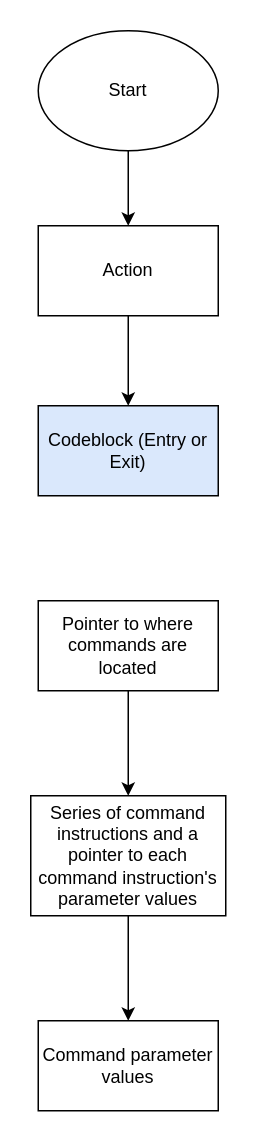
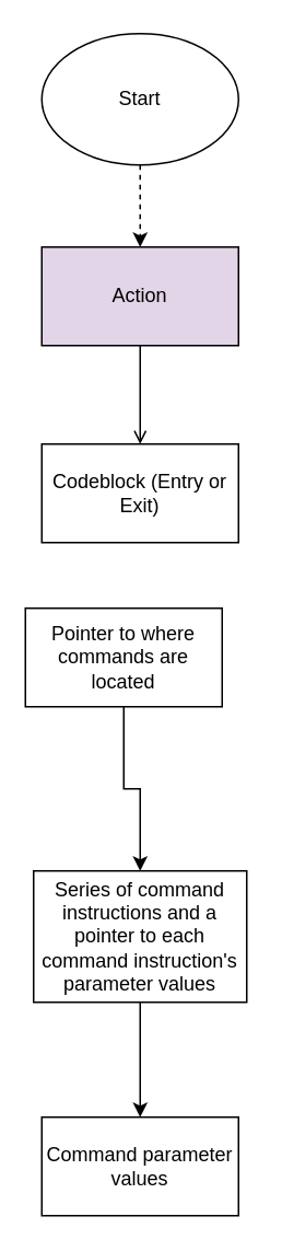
  <mxCell id="0" />
  <mxCell id="1" parent="0" />
- <mxCell id="2" style="edgeStyle=orthogonalEdgeStyle;rounded=0;orthogonalLoop=1;jettySize=auto;html=1;entryX=0.5;entryY=0;entryDx=0;entryDy=0;exitX=0.5;exitY=1;exitDx=0;exitDy=0;" parent="1" source="3" target="4" edge="1"><mxGeometry relative="1" as="geometry"><mxPoint x="85" y="360" as="targetPoint" /></mxGeometry></mxCell>
- <mxCell id="3" value="Action" style="rounded=0;whiteSpace=wrap;html=1;" parent="1" vertex="1"><mxGeometry x="25" y="150" width="120" height="60" as="geometry" /></mxCell>
- <mxCell id="4" value="Codeblock (Entry or Exit)" style="rounded=0;whiteSpace=wrap;html=1;fillColor=#dae8fc;" parent="1" vertex="1"><mxGeometry x="25" y="270" width="120" height="60" as="geometry" /></mxCell>
- <mxCell id="5" style="edgeStyle=orthogonalEdgeStyle;rounded=0;orthogonalLoop=1;jettySize=auto;html=1;exitX=0.5;exitY=1;exitDx=0;exitDy=0;entryX=0.5;entryY=0;entryDx=0;entryDy=0;" parent="1" source="6" target="3" edge="1"><mxGeometry relative="1" as="geometry" /></mxCell>
+ <mxCell id="2" style="edgeStyle=orthogonalEdgeStyle;rounded=0;orthogonalLoop=1;jettySize=auto;html=1;entryX=0.5;entryY=0;entryDx=0;entryDy=0;exitX=0.5;exitY=1;exitDx=0;exitDy=0;endArrow=open;" parent="1" source="3" target="4" edge="1"><mxGeometry relative="1" as="geometry"><mxPoint x="85" y="360" as="targetPoint" /></mxGeometry></mxCell>
+ <mxCell id="3" value="Action" style="rounded=0;whiteSpace=wrap;html=1;fillColor=#e1d5e7;" parent="1" vertex="1"><mxGeometry x="25" y="150" width="120" height="60" as="geometry" /></mxCell>
+ <mxCell id="4" value="Codeblock (Entry or Exit)" style="rounded=0;whiteSpace=wrap;html=1;" parent="1" vertex="1"><mxGeometry x="25" y="270" width="120" height="60" as="geometry" /></mxCell>
+ <mxCell id="5" style="edgeStyle=orthogonalEdgeStyle;rounded=0;orthogonalLoop=1;jettySize=auto;html=1;exitX=0.5;exitY=1;exitDx=0;exitDy=0;entryX=0.5;entryY=0;entryDx=0;entryDy=0;dashed=1;" parent="1" source="6" target="3" edge="1"><mxGeometry relative="1" as="geometry" /></mxCell>
  <mxCell id="6" value="Start" style="ellipse;whiteSpace=wrap;html=1;" parent="1" vertex="1"><mxGeometry x="25" y="20" width="120" height="80" as="geometry" /></mxCell>
  <mxCell id="7" style="edgeStyle=orthogonalEdgeStyle;rounded=0;orthogonalLoop=1;jettySize=auto;html=1;exitX=0.5;exitY=1;exitDx=0;exitDy=0;entryX=0.5;entryY=0;entryDx=0;entryDy=0;" edge="1" parent="1" source="8" target="10"><mxGeometry relative="1" as="geometry"><mxPoint x="-25" y="530" as="targetPoint" /></mxGeometry></mxCell>
- <mxCell id="8" value="Pointer to where commands are located" style="rounded=0;whiteSpace=wrap;html=1;" parent="1" vertex="1"><mxGeometry x="25" y="400" width="120" height="60" as="geometry" /></mxCell>
+ <mxCell id="8" value="Pointer to where commands are located" style="rounded=0;whiteSpace=wrap;html=1;" parent="1" vertex="1"><mxGeometry x="15" y="370" width="120" height="60" as="geometry" /></mxCell>
  <mxCell id="9" style="edgeStyle=orthogonalEdgeStyle;rounded=0;orthogonalLoop=1;jettySize=auto;html=1;exitX=0.5;exitY=1;exitDx=0;exitDy=0;entryX=0.5;entryY=0;entryDx=0;entryDy=0;" edge="1" parent="1" source="10" target="11"><mxGeometry relative="1" as="geometry" /></mxCell>
  <mxCell id="10" value="Series of command instructions and a pointer to each command instruction's parameter values" style="rounded=0;whiteSpace=wrap;html=1;" vertex="1" parent="1"><mxGeometry x="20" y="530" width="130" height="80" as="geometry" /></mxCell>
  <mxCell id="11" value="Command parameter values" style="rounded=0;whiteSpace=wrap;html=1;" vertex="1" parent="1"><mxGeometry x="25" y="680" width="120" height="60" as="geometry" /></mxCell>
